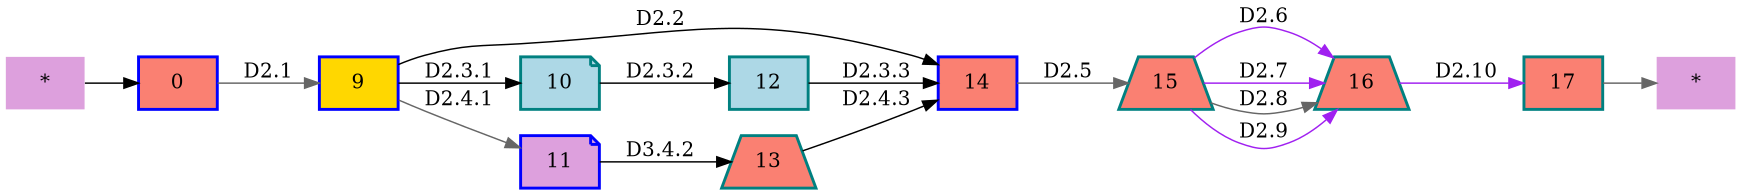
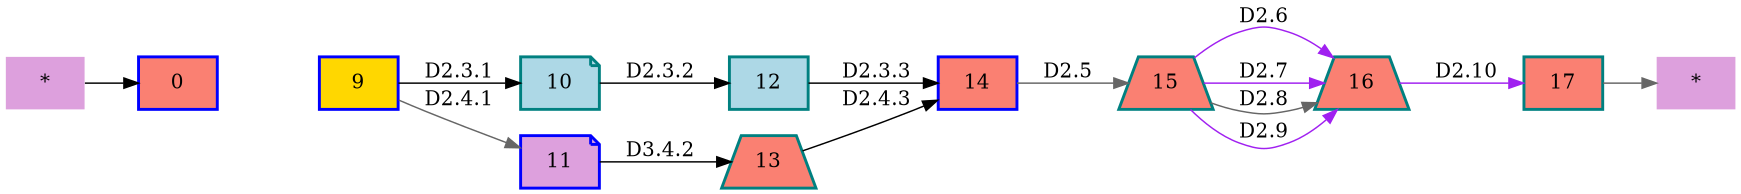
  digraph {
    rankdir=LR
    node [color=teal fillcolor=salmon shape=box style="bold,filled"]
    edge [color=black]
    n1 [color=blue fillcolor=plum label="*" shape=plaintext style=filled]
    n2 [color=blue label=0]
    9 [color=blue fillcolor=gold]
    n4 [fillcolor=plum label="*" shape=plaintext style=filled]
    14 [color=blue]
    10 [fillcolor=lightblue shape=note]
    11 [color=blue fillcolor=plum shape=note]
    15 [shape=trapezium]
    12 [fillcolor=lightblue]
    13 [shape=trapezium]
    16 [shape=trapezium]
    17
    n1 -> n2
-   n2 -> 9 [color=gray40 label="D2.1"]
-   9 -> 14 [label="D2.2"]
    9 -> 10 [label="D2.3.1"]
    9 -> 11 [color=gray40 label="D2.4.1"]
    14 -> 15 [color=gray40 label="D2.5"]
    10 -> 12 [label="D2.3.2"]
    11 -> 13 [label="D3.4.2"]
    15 -> 16 [color=purple label="D2.6"]
    15 -> 16 [color=purple label="D2.7"]
    15 -> 16 [color=gray40 label="D2.8"]
    15 -> 16 [color=purple label="D2.9"]
    12 -> 14 [label="D2.3.3"]
    13 -> 14 [label="D2.4.3"]
    16 -> 17 [color=purple label="D2.10"]
    17 -> n4 [color=gray40]
  }
